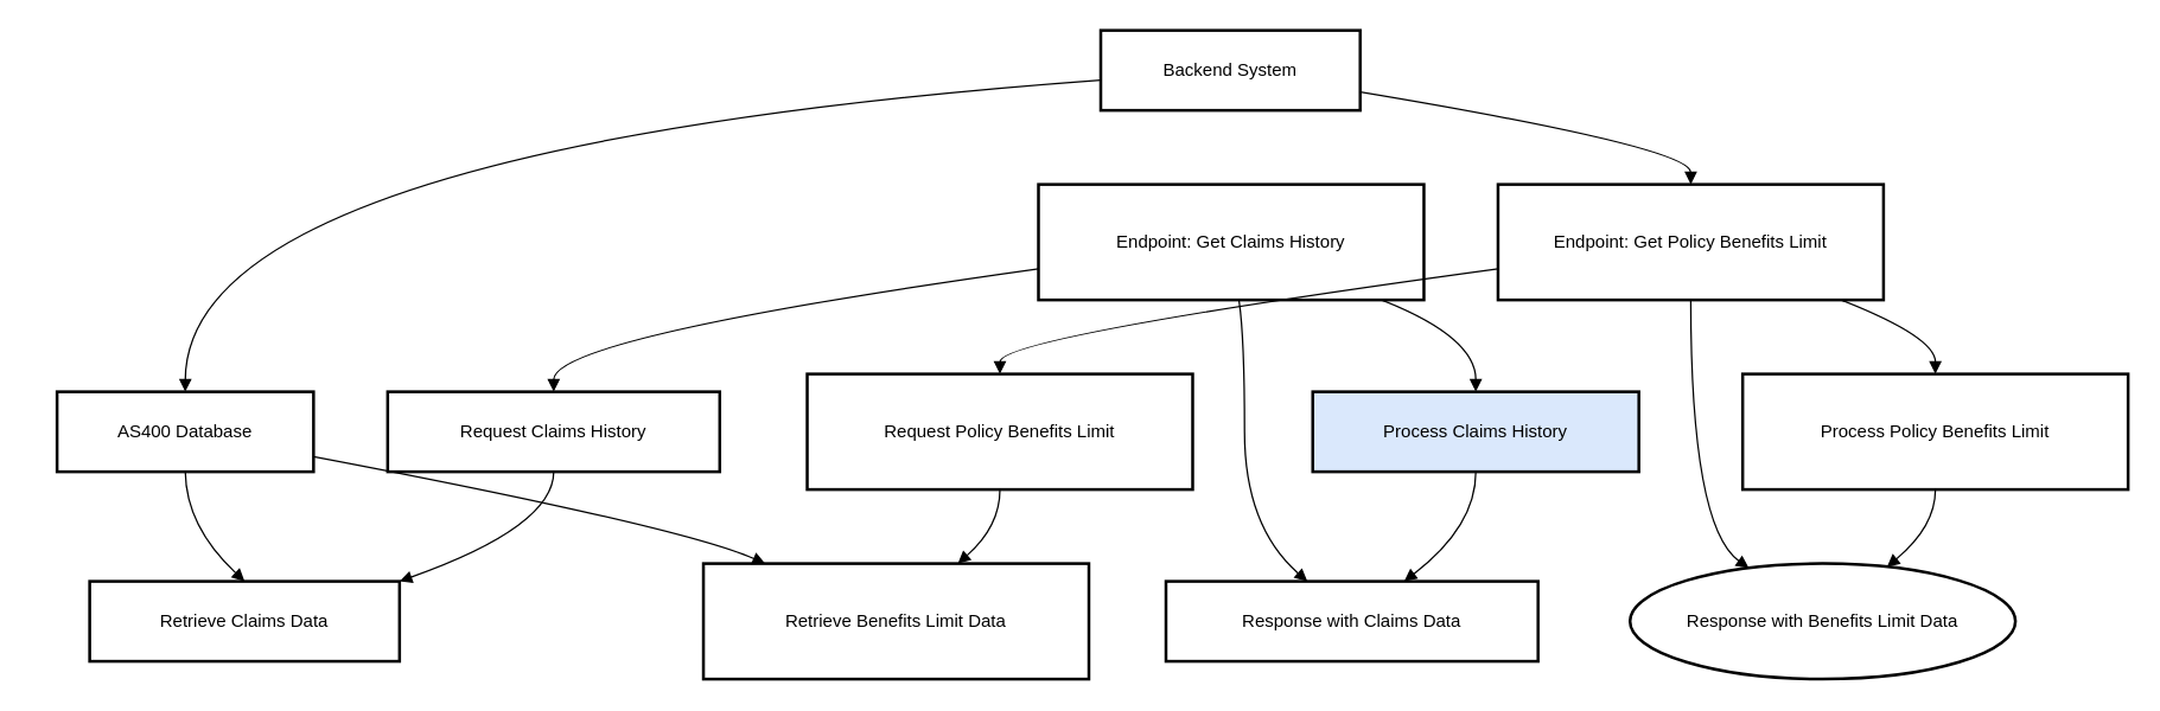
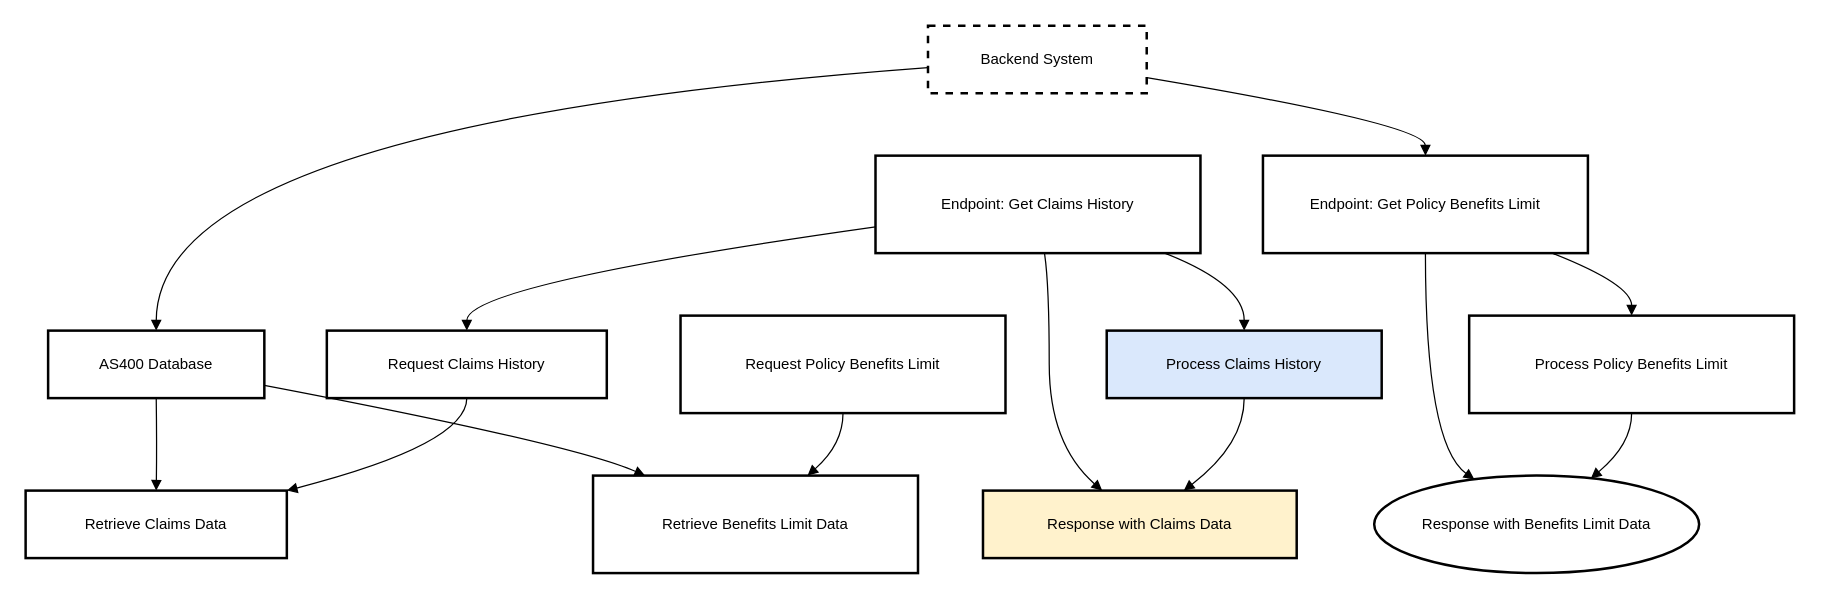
  <mxCell id="0" />
  <mxCell id="1" parent="0" />
- <mxCell id="2" value="Backend System" style="whiteSpace=wrap;strokeWidth=2;" vertex="1" parent="1"><mxGeometry x="742" y="20" width="175" height="54" as="geometry" /></mxCell>
+ <mxCell id="2" value="Backend System" style="whiteSpace=wrap;strokeWidth=2;dashed=1;" vertex="1" parent="1"><mxGeometry x="742" y="20" width="175" height="54" as="geometry" /></mxCell>
  <mxCell id="3" value="AS400 Database" style="whiteSpace=wrap;strokeWidth=2;" vertex="1" parent="1"><mxGeometry x="38" y="264" width="173" height="54" as="geometry" /></mxCell>
  <mxCell id="4" value="Endpoint: Get Claims History" style="whiteSpace=wrap;strokeWidth=2;" vertex="1" parent="1"><mxGeometry x="700" y="124" width="260" height="78" as="geometry" /></mxCell>
  <mxCell id="5" value="Endpoint: Get Policy Benefits Limit" style="whiteSpace=wrap;strokeWidth=2;" vertex="1" parent="1"><mxGeometry x="1010" y="124" width="260" height="78" as="geometry" /></mxCell>
  <mxCell id="6" value="Request Claims History" style="whiteSpace=wrap;strokeWidth=2;" vertex="1" parent="1"><mxGeometry x="261" y="264" width="224" height="54" as="geometry" /></mxCell>
  <mxCell id="7" value="Process Claims History" style="whiteSpace=wrap;strokeWidth=2;fillColor=#dae8fc;" vertex="1" parent="1"><mxGeometry x="885" y="264" width="220" height="54" as="geometry" /></mxCell>
- <mxCell id="8" value="Response with Claims Data" style="whiteSpace=wrap;strokeWidth=2;" vertex="1" parent="1"><mxGeometry x="786" y="392" width="251" height="54" as="geometry" /></mxCell>
+ <mxCell id="8" value="Response with Claims Data" style="whiteSpace=wrap;strokeWidth=2;fillColor=#fff2cc;" vertex="1" parent="1"><mxGeometry x="786" y="392" width="251" height="54" as="geometry" /></mxCell>
  <mxCell id="9" value="Request Policy Benefits Limit" style="whiteSpace=wrap;strokeWidth=2;" vertex="1" parent="1"><mxGeometry x="544" y="252" width="260" height="78" as="geometry" /></mxCell>
  <mxCell id="10" value="Process Policy Benefits Limit" style="whiteSpace=wrap;strokeWidth=2;" vertex="1" parent="1"><mxGeometry x="1175" y="252" width="260" height="78" as="geometry" /></mxCell>
  <mxCell id="11" value="Response with Benefits Limit Data" style="ellipse;whiteSpace=wrap;strokeWidth=2;" vertex="1" parent="1"><mxGeometry x="1099" y="380" width="260" height="78" as="geometry" /></mxCell>
- <mxCell id="12" value="Retrieve Claims Data" style="whiteSpace=wrap;strokeWidth=2;" vertex="1" parent="1"><mxGeometry x="60" y="392" width="209" height="54" as="geometry" /></mxCell>
+ <mxCell id="12" value="Retrieve Claims Data" style="whiteSpace=wrap;strokeWidth=2;" vertex="1" parent="1"><mxGeometry x="20" y="392" width="209" height="54" as="geometry" /></mxCell>
  <mxCell id="13" value="Retrieve Benefits Limit Data" style="whiteSpace=wrap;strokeWidth=2;" vertex="1" parent="1"><mxGeometry x="474" y="380" width="260" height="78" as="geometry" /></mxCell>
  <mxCell id="14" value="" style="curved=1;startArrow=none;endArrow=block;exitX=0;exitY=0.62;entryX=0.5;entryY=0;" edge="1" parent="1" source="2" target="3"><mxGeometry relative="1" as="geometry"><Array as="points"><mxPoint x="125" y="99" /></Array></mxGeometry></mxCell>
  <mxCell id="15" value="" style="curved=1;startArrow=none;endArrow=block;exitX=1;exitY=0.77;entryX=0.5;entryY=0;" edge="1" parent="1" source="2" target="5"><mxGeometry relative="1" as="geometry"><Array as="points"><mxPoint x="1140" y="99" /></Array></mxGeometry></mxCell>
  <mxCell id="16" value="" style="curved=1;startArrow=none;endArrow=block;exitX=0;exitY=0.73;entryX=0.5;entryY=0;" edge="1" parent="1" source="4" target="6"><mxGeometry relative="1" as="geometry"><Array as="points"><mxPoint x="373" y="227" /></Array></mxGeometry></mxCell>
  <mxCell id="17" value="" style="curved=1;startArrow=none;endArrow=block;exitX=0.89;exitY=1;entryX=0.5;entryY=0;" edge="1" parent="1" source="4" target="7"><mxGeometry relative="1" as="geometry"><Array as="points"><mxPoint x="995" y="227" /></Array></mxGeometry></mxCell>
  <mxCell id="18" value="" style="curved=1;startArrow=none;endArrow=block;exitX=0.52;exitY=1;entryX=0.38;entryY=0;" edge="1" parent="1" source="4" target="8"><mxGeometry relative="1" as="geometry"><Array as="points"><mxPoint x="839" y="227" /><mxPoint x="839" y="355" /></Array></mxGeometry></mxCell>
- <mxCell id="19" value="" style="curved=1;startArrow=none;endArrow=block;exitX=0;exitY=0.73;entryX=0.5;entryY=0;" edge="1" parent="1" source="5" target="9"><mxGeometry relative="1" as="geometry"><Array as="points"><mxPoint x="674" y="227" /></Array></mxGeometry></mxCell>
  <mxCell id="20" value="" style="curved=1;startArrow=none;endArrow=block;exitX=0.89;exitY=1;entryX=0.5;entryY=0;" edge="1" parent="1" source="5" target="10"><mxGeometry relative="1" as="geometry"><Array as="points"><mxPoint x="1305" y="227" /></Array></mxGeometry></mxCell>
  <mxCell id="21" value="" style="curved=1;startArrow=none;endArrow=block;exitX=0.5;exitY=1;entryX=0.29;entryY=0;" edge="1" parent="1" source="5" target="11"><mxGeometry relative="1" as="geometry"><Array as="points"><mxPoint x="1140" y="355" /></Array></mxGeometry></mxCell>
  <mxCell id="22" value="" style="curved=1;startArrow=none;endArrow=block;exitX=0.5;exitY=1;entryX=0.5;entryY=0;" edge="1" parent="1" source="3" target="12"><mxGeometry relative="1" as="geometry"><Array as="points"><mxPoint x="125" y="355" /></Array></mxGeometry></mxCell>
  <mxCell id="23" value="" style="curved=1;startArrow=none;endArrow=block;exitX=1;exitY=0.81;entryX=0.16;entryY=0;" edge="1" parent="1" source="3" target="13"><mxGeometry relative="1" as="geometry"><Array as="points"><mxPoint x="459" y="355" /></Array></mxGeometry></mxCell>
  <mxCell id="24" value="" style="curved=1;startArrow=none;endArrow=block;exitX=0.5;exitY=1;entryX=1;entryY=0;" edge="1" parent="1" source="6" target="12"><mxGeometry relative="1" as="geometry"><Array as="points"><mxPoint x="373" y="355" /></Array></mxGeometry></mxCell>
  <mxCell id="25" value="" style="curved=1;startArrow=none;endArrow=block;exitX=0.5;exitY=1;entryX=0.64;entryY=0;" edge="1" parent="1" source="7" target="8"><mxGeometry relative="1" as="geometry"><Array as="points"><mxPoint x="995" y="355" /></Array></mxGeometry></mxCell>
  <mxCell id="26" value="" style="curved=1;startArrow=none;endArrow=block;exitX=0.5;exitY=1;entryX=0.66;entryY=0;" edge="1" parent="1" source="9" target="13"><mxGeometry relative="1" as="geometry"><Array as="points"><mxPoint x="674" y="355" /></Array></mxGeometry></mxCell>
  <mxCell id="27" value="" style="curved=1;startArrow=none;endArrow=block;exitX=0.5;exitY=1;entryX=0.68;entryY=0;" edge="1" parent="1" source="10" target="11"><mxGeometry relative="1" as="geometry"><Array as="points"><mxPoint x="1305" y="355" /></Array></mxGeometry></mxCell>
